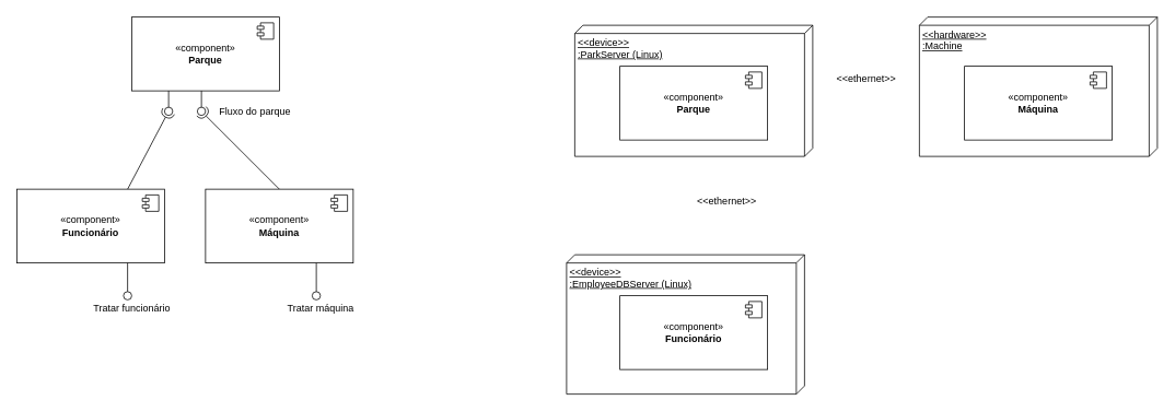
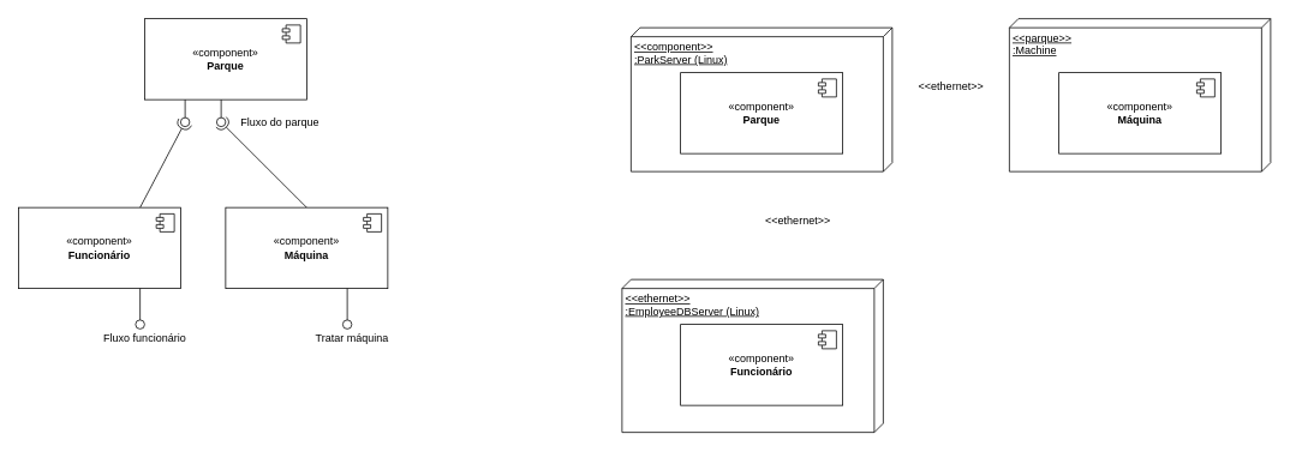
  <mxCell id="0" />
  <mxCell id="1" parent="0" />
  <mxCell id="2" value="«component»&lt;br&gt;&lt;b&gt;Parque&lt;/b&gt;" style="html=1;dropTarget=0;whiteSpace=wrap;" parent="1" vertex="1"><mxGeometry x="160" y="20" width="180" height="90" as="geometry" /></mxCell>
  <mxCell id="3" value="" style="shape=module;jettyWidth=8;jettyHeight=4;" parent="2" vertex="1"><mxGeometry x="1" width="20" height="20" relative="1" as="geometry"><mxPoint x="-27" y="7" as="offset" /></mxGeometry></mxCell>
  <mxCell id="4" value="" style="rounded=0;orthogonalLoop=1;jettySize=auto;html=1;endArrow=halfCircle;endFill=0;endSize=6;strokeWidth=1;sketch=0;exitX=0.75;exitY=0;exitDx=0;exitDy=0;" parent="1" source="14" target="6" edge="1"><mxGeometry relative="1" as="geometry"><mxPoint x="205" y="170" as="sourcePoint" /></mxGeometry></mxCell>
  <mxCell id="5" value="" style="rounded=0;orthogonalLoop=1;jettySize=auto;html=1;endArrow=oval;endFill=0;sketch=0;sourcePerimeterSpacing=0;targetPerimeterSpacing=0;endSize=10;exitX=0.25;exitY=1;exitDx=0;exitDy=0;" parent="1" source="2" target="6" edge="1"><mxGeometry relative="1" as="geometry"><mxPoint x="200" y="165" as="sourcePoint" /></mxGeometry></mxCell>
  <mxCell id="6" value="" style="ellipse;whiteSpace=wrap;html=1;align=center;aspect=fixed;fillColor=none;strokeColor=none;resizable=0;perimeter=centerPerimeter;rotatable=0;allowArrows=0;points=[];outlineConnect=1;" parent="1" vertex="1"><mxGeometry x="200" y="130" width="10" height="10" as="geometry" /></mxCell>
  <mxCell id="7" value="" style="ellipse;whiteSpace=wrap;html=1;align=center;aspect=fixed;fillColor=none;strokeColor=none;resizable=0;perimeter=centerPerimeter;rotatable=0;allowArrows=0;points=[];outlineConnect=1;" parent="1" vertex="1"><mxGeometry x="210" y="140" width="10" height="10" as="geometry" /></mxCell>
  <mxCell id="8" value="" style="rounded=0;orthogonalLoop=1;jettySize=auto;html=1;endArrow=halfCircle;endFill=0;endSize=6;strokeWidth=1;sketch=0;exitX=0.5;exitY=0;exitDx=0;exitDy=0;" parent="1" source="12" target="9" edge="1"><mxGeometry relative="1" as="geometry"><mxPoint x="245" y="170" as="sourcePoint" /></mxGeometry></mxCell>
  <mxCell id="9" value="" style="ellipse;whiteSpace=wrap;html=1;align=center;aspect=fixed;fillColor=none;strokeColor=none;resizable=0;perimeter=centerPerimeter;rotatable=0;allowArrows=0;points=[];outlineConnect=1;" parent="1" vertex="1"><mxGeometry x="240" y="130" width="10" height="10" as="geometry" /></mxCell>
  <mxCell id="10" value="" style="rounded=0;orthogonalLoop=1;jettySize=auto;html=1;endArrow=oval;endFill=0;sketch=0;sourcePerimeterSpacing=0;targetPerimeterSpacing=0;endSize=10;exitX=0.25;exitY=1;exitDx=0;exitDy=0;" parent="1" target="9" edge="1"><mxGeometry relative="1" as="geometry"><mxPoint x="245" y="110" as="sourcePoint" /></mxGeometry></mxCell>
  <mxCell id="11" value="Fluxo do parque" style="text;html=1;align=center;verticalAlign=middle;resizable=0;points=[];autosize=1;strokeColor=none;fillColor=none;" parent="1" vertex="1"><mxGeometry x="255" y="120" width="110" height="30" as="geometry" /></mxCell>
  <mxCell id="12" value="«component»&lt;br&gt;&lt;b&gt;Máquina&lt;/b&gt;" style="html=1;dropTarget=0;whiteSpace=wrap;" parent="1" vertex="1"><mxGeometry x="250" y="230" width="180" height="90" as="geometry" /></mxCell>
  <mxCell id="13" value="" style="shape=module;jettyWidth=8;jettyHeight=4;" parent="12" vertex="1"><mxGeometry x="1" width="20" height="20" relative="1" as="geometry"><mxPoint x="-27" y="7" as="offset" /></mxGeometry></mxCell>
  <mxCell id="14" value="«component»&lt;br&gt;&lt;b&gt;Funcionário&lt;/b&gt;" style="html=1;dropTarget=0;whiteSpace=wrap;" parent="1" vertex="1"><mxGeometry x="20" y="230" width="180" height="90" as="geometry" /></mxCell>
  <mxCell id="15" value="" style="shape=module;jettyWidth=8;jettyHeight=4;" parent="14" vertex="1"><mxGeometry x="1" width="20" height="20" relative="1" as="geometry"><mxPoint x="-27" y="7" as="offset" /></mxGeometry></mxCell>
- <mxCell id="16" value="&amp;lt;&amp;lt;device&amp;gt;&amp;gt;&lt;div&gt;:ParkServer (Linux)&lt;/div&gt;" style="verticalAlign=top;align=left;spacingTop=8;spacingLeft=2;spacingRight=12;shape=cube;size=10;direction=south;fontStyle=4;html=1;whiteSpace=wrap;" vertex="1" parent="1"><mxGeometry x="700" y="30" width="290" height="160" as="geometry" /></mxCell>
+ <mxCell id="16" value="&amp;lt;&amp;lt;component&amp;gt;&amp;gt;&lt;div&gt;:ParkServer (Linux)&lt;/div&gt;" style="verticalAlign=top;align=left;spacingTop=8;spacingLeft=2;spacingRight=12;shape=cube;size=10;direction=south;fontStyle=4;html=1;whiteSpace=wrap;" vertex="1" parent="1"><mxGeometry x="700" y="30" width="290" height="160" as="geometry" /></mxCell>
  <mxCell id="17" value="" style="rounded=0;orthogonalLoop=1;jettySize=auto;html=1;endArrow=oval;endFill=0;sketch=0;sourcePerimeterSpacing=0;targetPerimeterSpacing=0;endSize=10;exitX=0.75;exitY=1;exitDx=0;exitDy=0;" edge="1" parent="1" source="14"><mxGeometry relative="1" as="geometry"><mxPoint x="149.76" y="340" as="sourcePoint" /><mxPoint x="155" y="360" as="targetPoint" /></mxGeometry></mxCell>
  <mxCell id="18" value="" style="ellipse;whiteSpace=wrap;html=1;align=center;aspect=fixed;fillColor=none;strokeColor=none;resizable=0;perimeter=centerPerimeter;rotatable=0;allowArrows=0;points=[];outlineConnect=1;" vertex="1" parent="1"><mxGeometry x="145" y="410" width="10" height="10" as="geometry" /></mxCell>
- <mxCell id="19" value="Tratar funcionário" style="text;html=1;align=center;verticalAlign=middle;resizable=0;points=[];autosize=1;strokeColor=none;fillColor=none;" vertex="1" parent="1"><mxGeometry x="100" y="360" width="120" height="30" as="geometry" /></mxCell>
+ <mxCell id="19" value="Fluxo funcionário" style="text;html=1;align=center;verticalAlign=middle;resizable=0;points=[];autosize=1;strokeColor=none;fillColor=none;" vertex="1" parent="1"><mxGeometry x="100" y="360" width="120" height="30" as="geometry" /></mxCell>
  <mxCell id="20" value="Tratar máquina" style="text;html=1;align=center;verticalAlign=middle;resizable=0;points=[];autosize=1;strokeColor=none;fillColor=none;" vertex="1" parent="1"><mxGeometry x="340" y="360" width="100" height="30" as="geometry" /></mxCell>
  <mxCell id="21" value="" style="rounded=0;orthogonalLoop=1;jettySize=auto;html=1;endArrow=oval;endFill=0;sketch=0;sourcePerimeterSpacing=0;targetPerimeterSpacing=0;endSize=10;exitX=0.75;exitY=1;exitDx=0;exitDy=0;" edge="1" parent="1"><mxGeometry relative="1" as="geometry"><mxPoint x="385" y="320" as="sourcePoint" /><mxPoint x="385" y="360" as="targetPoint" /></mxGeometry></mxCell>
  <mxCell id="22" value="«component»&lt;br&gt;&lt;b&gt;Parque&lt;/b&gt;" style="html=1;dropTarget=0;whiteSpace=wrap;" vertex="1" parent="1"><mxGeometry x="755" y="80" width="180" height="90" as="geometry" /></mxCell>
  <mxCell id="23" value="" style="shape=module;jettyWidth=8;jettyHeight=4;" vertex="1" parent="22"><mxGeometry x="1" width="20" height="20" relative="1" as="geometry"><mxPoint x="-27" y="7" as="offset" /></mxGeometry></mxCell>
- <mxCell id="24" value="&amp;lt;&amp;lt;hardware&amp;gt;&amp;gt;&lt;div&gt;:Machine&lt;/div&gt;" style="verticalAlign=top;align=left;spacingTop=8;spacingLeft=2;spacingRight=12;shape=cube;size=10;direction=south;fontStyle=4;html=1;whiteSpace=wrap;" vertex="1" parent="1"><mxGeometry x="1120" y="20" width="290" height="170" as="geometry" /></mxCell>
+ <mxCell id="24" value="&amp;lt;&amp;lt;parque&amp;gt;&amp;gt;&lt;div&gt;:Machine&lt;/div&gt;" style="verticalAlign=top;align=left;spacingTop=8;spacingLeft=2;spacingRight=12;shape=cube;size=10;direction=south;fontStyle=4;html=1;whiteSpace=wrap;" vertex="1" parent="1"><mxGeometry x="1120" y="20" width="290" height="170" as="geometry" /></mxCell>
  <mxCell id="25" value="«component»&lt;br&gt;&lt;b&gt;Máquina&lt;/b&gt;" style="html=1;dropTarget=0;whiteSpace=wrap;" vertex="1" parent="1"><mxGeometry x="1175" y="80" width="180" height="90" as="geometry" /></mxCell>
  <mxCell id="26" value="" style="shape=module;jettyWidth=8;jettyHeight=4;" vertex="1" parent="25"><mxGeometry x="1" width="20" height="20" relative="1" as="geometry"><mxPoint x="-27" y="7" as="offset" /></mxGeometry></mxCell>
- <mxCell id="27" value="&amp;lt;&amp;lt;device&amp;gt;&amp;gt;&lt;div&gt;:EmployeeDBServer (Linux)&lt;/div&gt;" style="verticalAlign=top;align=left;spacingTop=8;spacingLeft=2;spacingRight=12;shape=cube;size=10;direction=south;fontStyle=4;html=1;whiteSpace=wrap;" vertex="1" parent="1"><mxGeometry x="690" y="310" width="290" height="170" as="geometry" /></mxCell>
+ <mxCell id="27" value="&amp;lt;&amp;lt;ethernet&amp;gt;&amp;gt;&lt;div&gt;:EmployeeDBServer (Linux)&lt;/div&gt;" style="verticalAlign=top;align=left;spacingTop=8;spacingLeft=2;spacingRight=12;shape=cube;size=10;direction=south;fontStyle=4;html=1;whiteSpace=wrap;" vertex="1" parent="1"><mxGeometry x="690" y="310" width="290" height="170" as="geometry" /></mxCell>
  <mxCell id="28" value="«component»&lt;br&gt;&lt;b&gt;Funcionário&lt;/b&gt;" style="html=1;dropTarget=0;whiteSpace=wrap;" vertex="1" parent="1"><mxGeometry x="755" y="360" width="180" height="90" as="geometry" /></mxCell>
  <mxCell id="29" value="" style="shape=module;jettyWidth=8;jettyHeight=4;" vertex="1" parent="28"><mxGeometry x="1" width="20" height="20" relative="1" as="geometry"><mxPoint x="-27" y="7" as="offset" /></mxGeometry></mxCell>
  <mxCell id="30" value="&lt;font style=&quot;font-size: 12px;&quot;&gt;&amp;lt;&amp;lt;ethernet&amp;gt;&amp;gt;&lt;/font&gt;" style="text;html=1;align=center;verticalAlign=middle;resizable=0;points=[];autosize=1;strokeColor=none;fillColor=none;" vertex="1" parent="1"><mxGeometry x="1005" y="80" width="100" height="30" as="geometry" /></mxCell>
  <mxCell id="31" value="&lt;font style=&quot;font-size: 12px;&quot;&gt;&amp;lt;&amp;lt;ethernet&amp;gt;&amp;gt;&lt;/font&gt;" style="text;html=1;align=center;verticalAlign=middle;resizable=0;points=[];autosize=1;strokeColor=none;fillColor=none;" vertex="1" parent="1"><mxGeometry x="835" y="230" width="100" height="30" as="geometry" /></mxCell>
